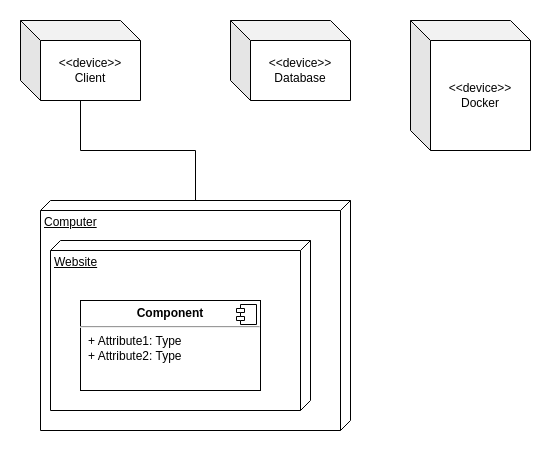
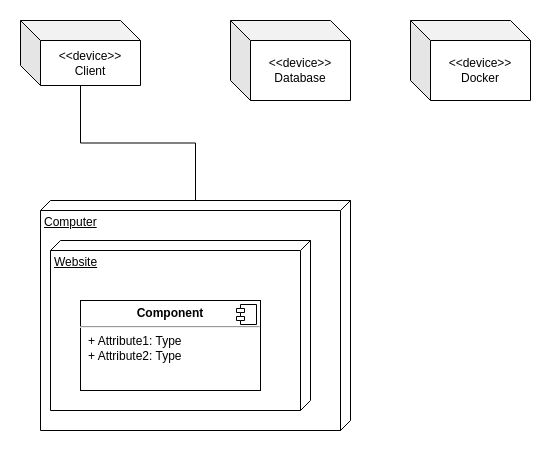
  <mxCell id="0" />
  <mxCell id="1" parent="0" />
  <mxCell id="2" style="edgeStyle=orthogonalEdgeStyle;rounded=0;orthogonalLoop=1;jettySize=auto;html=1;endArrow=none;endFill=0;" edge="1" parent="1" source="3" target="6"><mxGeometry relative="1" as="geometry" /></mxCell>
- <mxCell id="3" value="&lt;div&gt;&amp;lt;&amp;lt;device&amp;gt;&amp;gt;&lt;/div&gt;&lt;div&gt;Client&lt;br&gt;&lt;/div&gt;" style="shape=cube;whiteSpace=wrap;html=1;boundedLbl=1;backgroundOutline=1;darkOpacity=0.05;darkOpacity2=0.1;" vertex="1" parent="1"><mxGeometry x="20" y="20" width="120" height="80" as="geometry" /></mxCell>
+ <mxCell id="3" value="&lt;div&gt;&amp;lt;&amp;lt;device&amp;gt;&amp;gt;&lt;/div&gt;&lt;div&gt;Client&lt;br&gt;&lt;/div&gt;" style="shape=cube;whiteSpace=wrap;html=1;boundedLbl=1;backgroundOutline=1;darkOpacity=0.05;darkOpacity2=0.1;" vertex="1" parent="1"><mxGeometry x="20" y="20" width="120" height="65" as="geometry" /></mxCell>
  <mxCell id="4" value="&lt;div&gt;&amp;lt;&amp;lt;device&amp;gt;&amp;gt;&lt;/div&gt;&lt;div&gt;Database&lt;br&gt;&lt;/div&gt;" style="shape=cube;whiteSpace=wrap;html=1;boundedLbl=1;backgroundOutline=1;darkOpacity=0.05;darkOpacity2=0.1;" vertex="1" parent="1"><mxGeometry x="230" y="20" width="120" height="80" as="geometry" /></mxCell>
- <mxCell id="5" value="&lt;div&gt;&amp;lt;&amp;lt;device&amp;gt;&amp;gt;&lt;/div&gt;&lt;div&gt;Docker&lt;br&gt;&lt;/div&gt;" style="shape=cube;whiteSpace=wrap;html=1;boundedLbl=1;backgroundOutline=1;darkOpacity=0.05;darkOpacity2=0.1;" vertex="1" parent="1"><mxGeometry x="410" y="20" width="120" height="130" as="geometry" /></mxCell>
+ <mxCell id="5" value="&lt;div&gt;&amp;lt;&amp;lt;device&amp;gt;&amp;gt;&lt;/div&gt;&lt;div&gt;Docker&lt;br&gt;&lt;/div&gt;" style="shape=cube;whiteSpace=wrap;html=1;boundedLbl=1;backgroundOutline=1;darkOpacity=0.05;darkOpacity2=0.1;" vertex="1" parent="1"><mxGeometry x="410" y="20" width="120" height="80" as="geometry" /></mxCell>
  <mxCell id="6" value="Computer" style="verticalAlign=top;align=left;spacingTop=8;spacingLeft=2;spacingRight=12;shape=cube;size=10;direction=south;fontStyle=4;html=1;" vertex="1" parent="1"><mxGeometry x="40" y="200" width="310" height="230" as="geometry" /></mxCell>
  <mxCell id="7" value="Website" style="verticalAlign=top;align=left;spacingTop=8;spacingLeft=2;spacingRight=12;shape=cube;size=10;direction=south;fontStyle=4;html=1;" vertex="1" parent="1"><mxGeometry x="50" y="240" width="260" height="170" as="geometry" /></mxCell>
  <mxCell id="8" value="&lt;p style=&quot;margin:0px;margin-top:6px;text-align:center;&quot;&gt;&lt;b&gt;Component&lt;/b&gt;&lt;/p&gt;&lt;hr/&gt;&lt;p style=&quot;margin:0px;margin-left:8px;&quot;&gt;+ Attribute1: Type&lt;br/&gt;+ Attribute2: Type&lt;/p&gt;" style="align=left;overflow=fill;html=1;dropTarget=0;" vertex="1" parent="1"><mxGeometry x="80" y="300" width="180" height="90" as="geometry" /></mxCell>
  <mxCell id="9" value="" style="shape=component;jettyWidth=8;jettyHeight=4;" vertex="1" parent="8"><mxGeometry x="1" width="20" height="20" relative="1" as="geometry"><mxPoint x="-24" y="4" as="offset" /></mxGeometry></mxCell>
